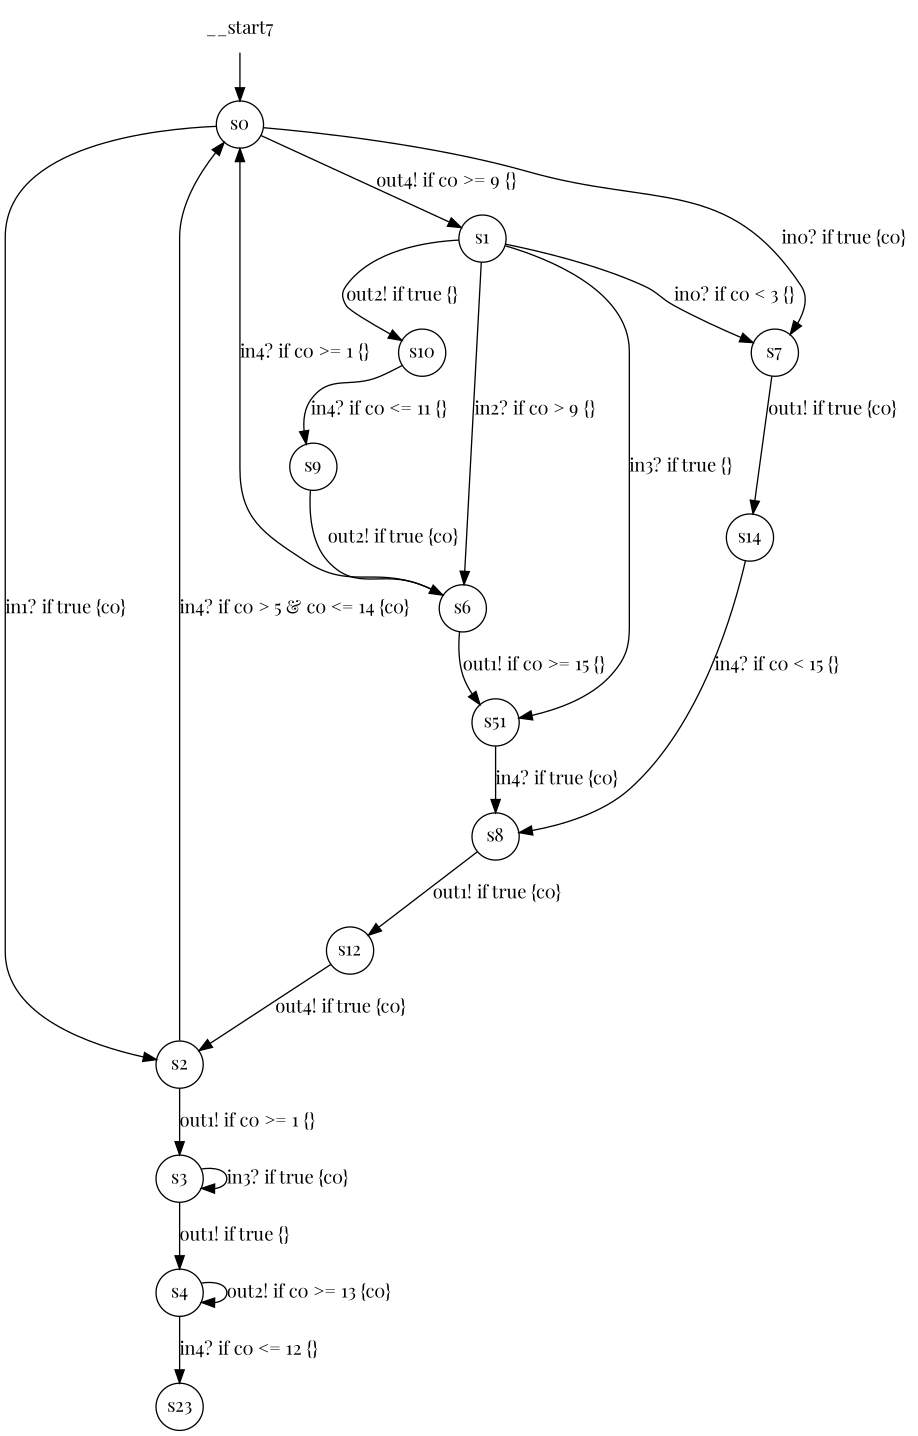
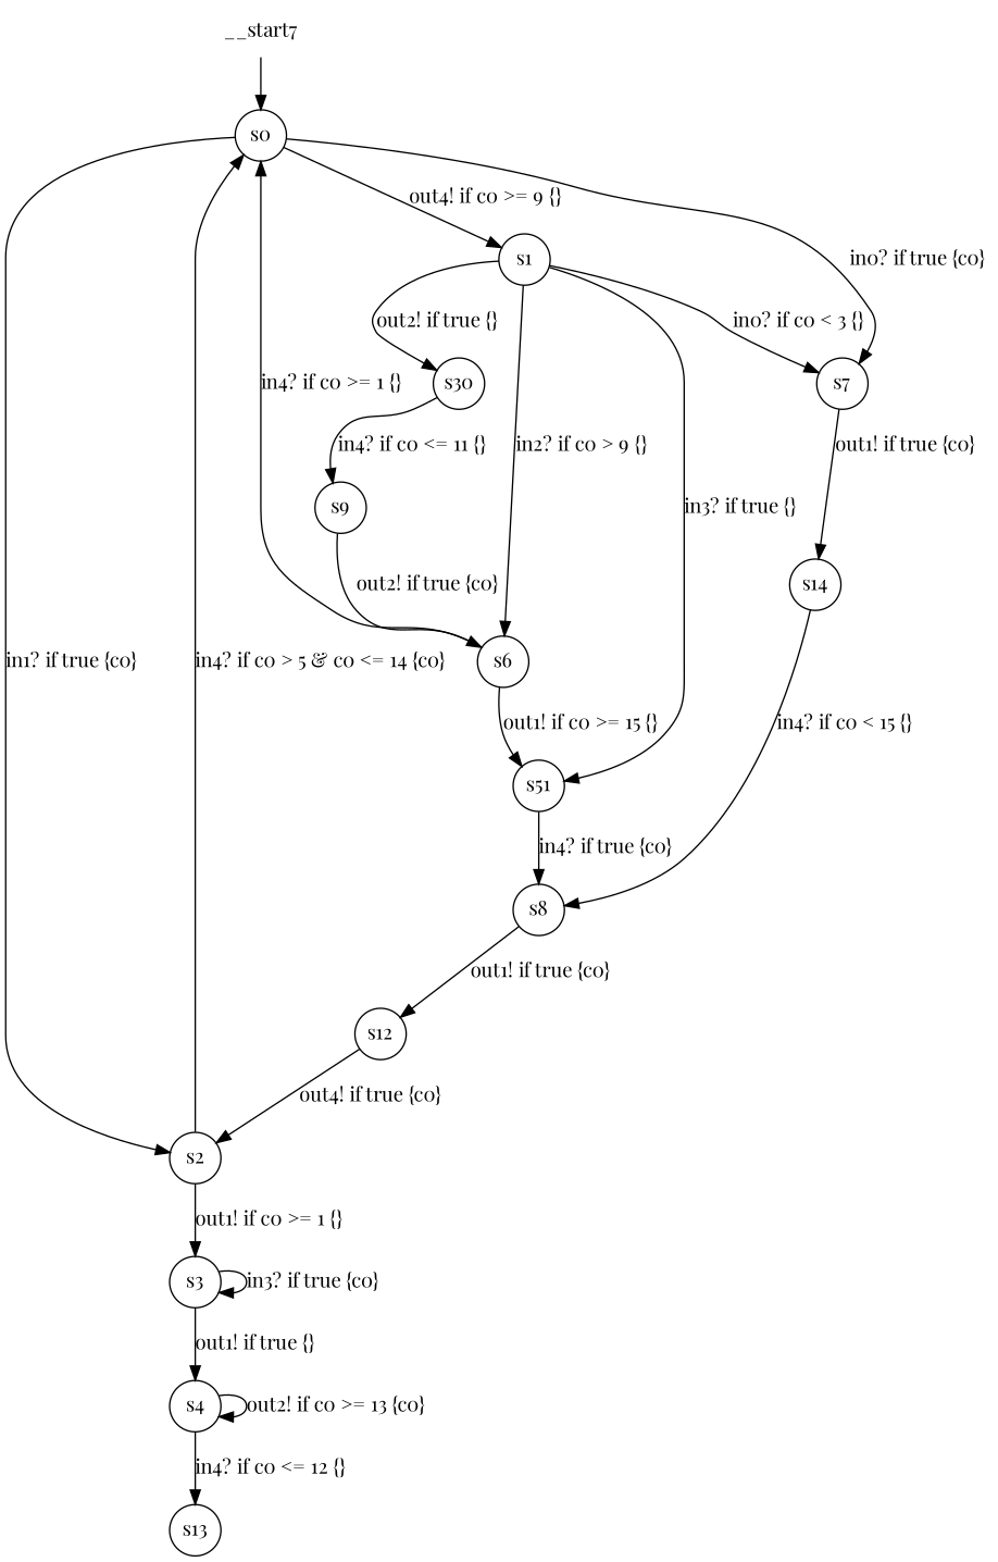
  digraph {
    fontname="Playfair Display"
    node [fontname="Playfair Display" shape=circle margin=0]
    edge [fontname="Playfair Display"]
    n1 [label=__start7 shape=none margin=""]
    n2 [label=s0]
    n3 [label=s1]
    n4 [label=s2]
    n5 [label=s7]
    n6 [label=s6]
-   n7 [label=s10]
+   n7 [label=s30]
    n8 [label=s51]
    n9 [label=s3]
    n10 [label=s14]
    n11 [label=s9]
    n12 [label=s8]
    n13 [label=s4]
-   n14 [label=s23]
+   n14 [label=s13]
    n15 [label=s12]
    n1 -> n2
    n2 -> n3 [label="out4! if c0 >= 9 {} "]
    n2 -> n4 [label="in1? if true {c0} "]
    n2 -> n5 [label="in0? if true {c0} "]
    n3 -> n5 [label="in0? if c0 < 3 {} "]
    n3 -> n6 [label="in2? if c0 > 9 {} "]
    n3 -> n7 [label="out2! if true {} "]
    n3 -> n8 [label="in3? if true {} "]
    n4 -> n2 [label="in4? if c0 > 5 & c0 <= 14 {c0} "]
    n4 -> n9 [label="out1! if c0 >= 1 {} "]
    n5 -> n10 [label="out1! if true {c0} "]
    n6 -> n2 [label="in4? if c0 >= 1 {} "]
    n6 -> n8 [label="out1! if c0 >= 15 {} "]
    n7 -> n11 [label="in4? if c0 <= 11 {} "]
    n8 -> n12 [label="in4? if true {c0} "]
    n9 -> n9 [label="in3? if true {c0} "]
    n9 -> n13 [label="out1! if true {} "]
    n10 -> n12 [label="in4? if c0 < 15 {} "]
    n11 -> n6 [label="out2! if true {c0} "]
    n12 -> n15 [label="out1! if true {c0} "]
    n13 -> n13 [label="out2! if c0 >= 13 {c0} "]
    n13 -> n14 [label="in4? if c0 <= 12 {} "]
    n15 -> n4 [label="out4! if true {c0} "]
  }
